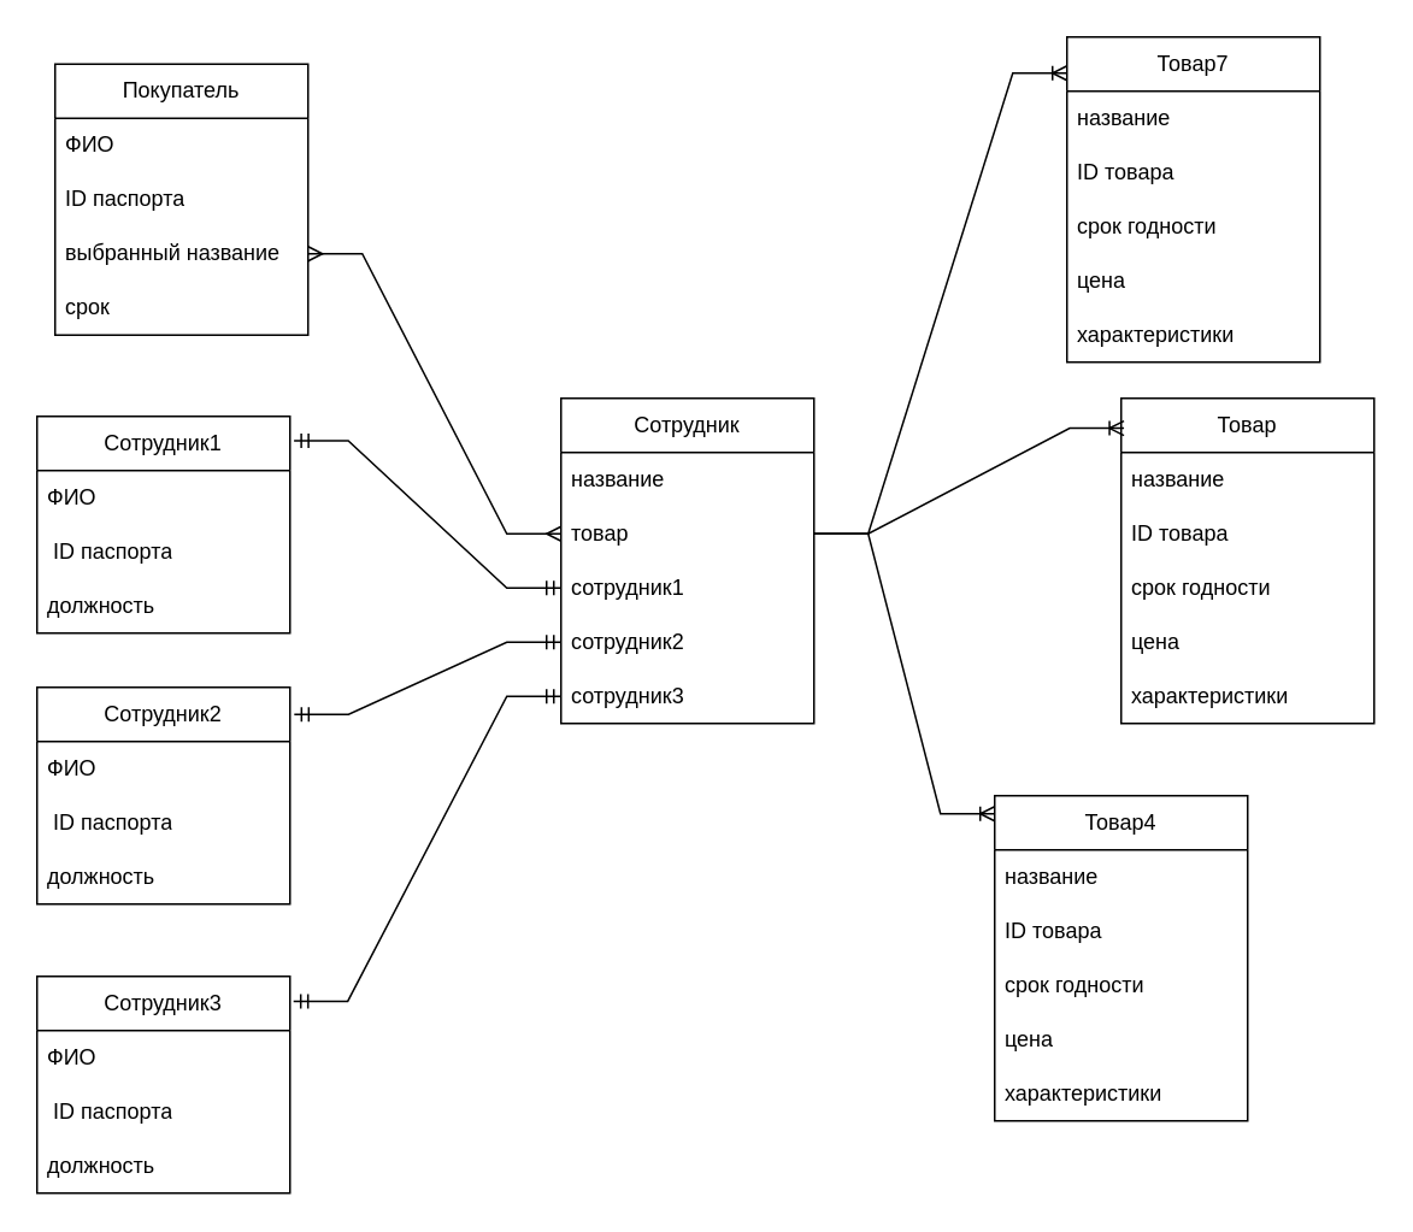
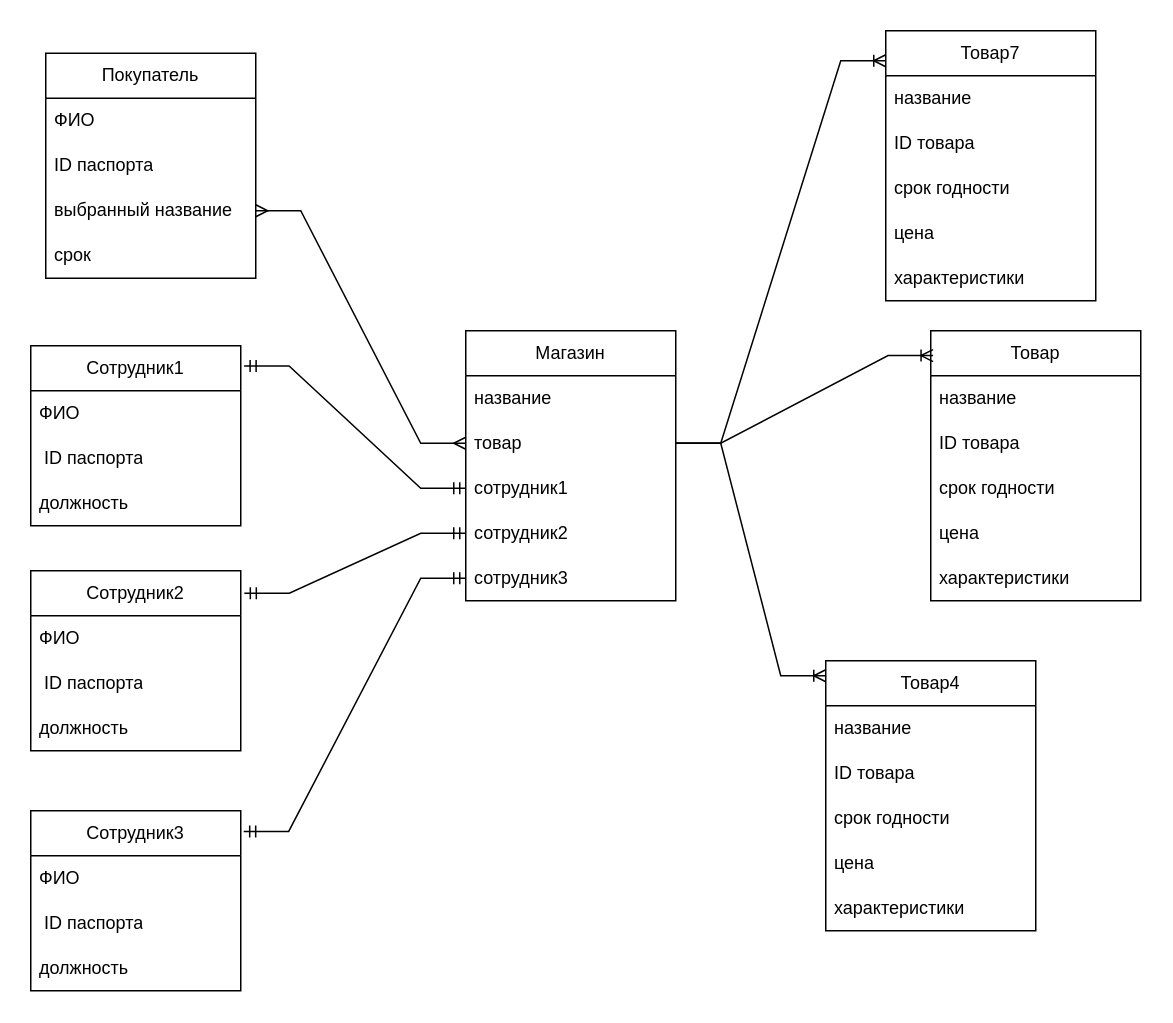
  <mxCell id="0" />
  <mxCell id="1" parent="0" />
  <mxCell id="2" value="Сотрудник1" style="swimlane;fontStyle=0;childLayout=stackLayout;horizontal=1;startSize=30;horizontalStack=0;resizeParent=1;resizeParentMax=0;resizeLast=0;collapsible=1;marginBottom=0;whiteSpace=wrap;html=1;" vertex="1" parent="1"><mxGeometry x="20" y="230" width="140" height="120" as="geometry" /></mxCell>
  <mxCell id="3" value="ФИО" style="text;strokeColor=none;fillColor=none;align=left;verticalAlign=middle;spacingLeft=4;spacingRight=4;overflow=hidden;points=[[0,0.5],[1,0.5]];portConstraint=eastwest;rotatable=0;whiteSpace=wrap;html=1;" vertex="1" parent="2"><mxGeometry y="30" width="140" height="30" as="geometry" /></mxCell>
  <mxCell id="4" value="&amp;nbsp;ID паспорта" style="text;strokeColor=none;fillColor=none;align=left;verticalAlign=middle;spacingLeft=4;spacingRight=4;overflow=hidden;points=[[0,0.5],[1,0.5]];portConstraint=eastwest;rotatable=0;whiteSpace=wrap;html=1;" vertex="1" parent="2"><mxGeometry y="60" width="140" height="30" as="geometry" /></mxCell>
  <mxCell id="5" value="должность" style="text;strokeColor=none;fillColor=none;align=left;verticalAlign=middle;spacingLeft=4;spacingRight=4;overflow=hidden;points=[[0,0.5],[1,0.5]];portConstraint=eastwest;rotatable=0;whiteSpace=wrap;html=1;" vertex="1" parent="2"><mxGeometry y="90" width="140" height="30" as="geometry" /></mxCell>
- <mxCell id="6" value="Сотрудник" style="swimlane;fontStyle=0;childLayout=stackLayout;horizontal=1;startSize=30;horizontalStack=0;resizeParent=1;resizeParentMax=0;resizeLast=0;collapsible=1;marginBottom=0;whiteSpace=wrap;html=1;" vertex="1" parent="1"><mxGeometry x="310" y="220" width="140" height="180" as="geometry" /></mxCell>
+ <mxCell id="6" value="Магазин" style="swimlane;fontStyle=0;childLayout=stackLayout;horizontal=1;startSize=30;horizontalStack=0;resizeParent=1;resizeParentMax=0;resizeLast=0;collapsible=1;marginBottom=0;whiteSpace=wrap;html=1;" vertex="1" parent="1"><mxGeometry x="310" y="220" width="140" height="180" as="geometry" /></mxCell>
  <mxCell id="7" value="название" style="text;strokeColor=none;fillColor=none;align=left;verticalAlign=middle;spacingLeft=4;spacingRight=4;overflow=hidden;points=[[0,0.5],[1,0.5]];portConstraint=eastwest;rotatable=0;whiteSpace=wrap;html=1;" vertex="1" parent="6"><mxGeometry y="30" width="140" height="30" as="geometry" /></mxCell>
  <mxCell id="8" value="товар" style="text;strokeColor=none;fillColor=none;align=left;verticalAlign=middle;spacingLeft=4;spacingRight=4;overflow=hidden;points=[[0,0.5],[1,0.5]];portConstraint=eastwest;rotatable=0;whiteSpace=wrap;html=1;" vertex="1" parent="6"><mxGeometry y="60" width="140" height="30" as="geometry" /></mxCell>
  <mxCell id="9" value="сотрудник1" style="text;strokeColor=none;fillColor=none;align=left;verticalAlign=middle;spacingLeft=4;spacingRight=4;overflow=hidden;points=[[0,0.5],[1,0.5]];portConstraint=eastwest;rotatable=0;whiteSpace=wrap;html=1;" vertex="1" parent="6"><mxGeometry y="90" width="140" height="30" as="geometry" /></mxCell>
  <mxCell id="10" value="сотрудник2" style="text;strokeColor=none;fillColor=none;align=left;verticalAlign=middle;spacingLeft=4;spacingRight=4;overflow=hidden;points=[[0,0.5],[1,0.5]];portConstraint=eastwest;rotatable=0;whiteSpace=wrap;html=1;" vertex="1" parent="6"><mxGeometry y="120" width="140" height="30" as="geometry" /></mxCell>
  <mxCell id="11" value="сотрудник3" style="text;strokeColor=none;fillColor=none;align=left;verticalAlign=middle;spacingLeft=4;spacingRight=4;overflow=hidden;points=[[0,0.5],[1,0.5]];portConstraint=eastwest;rotatable=0;whiteSpace=wrap;html=1;" vertex="1" parent="6"><mxGeometry y="150" width="140" height="30" as="geometry" /></mxCell>
  <mxCell id="12" value="Покупатель" style="swimlane;fontStyle=0;childLayout=stackLayout;horizontal=1;startSize=30;horizontalStack=0;resizeParent=1;resizeParentMax=0;resizeLast=0;collapsible=1;marginBottom=0;whiteSpace=wrap;html=1;" vertex="1" parent="1"><mxGeometry x="30" y="35" width="140" height="150" as="geometry" /></mxCell>
  <mxCell id="13" value="ФИО" style="text;strokeColor=none;fillColor=none;align=left;verticalAlign=middle;spacingLeft=4;spacingRight=4;overflow=hidden;points=[[0,0.5],[1,0.5]];portConstraint=eastwest;rotatable=0;whiteSpace=wrap;html=1;" vertex="1" parent="12"><mxGeometry y="30" width="140" height="30" as="geometry" /></mxCell>
  <mxCell id="14" value="ID паспорта" style="text;strokeColor=none;fillColor=none;align=left;verticalAlign=middle;spacingLeft=4;spacingRight=4;overflow=hidden;points=[[0,0.5],[1,0.5]];portConstraint=eastwest;rotatable=0;whiteSpace=wrap;html=1;" vertex="1" parent="12"><mxGeometry y="60" width="140" height="30" as="geometry" /></mxCell>
  <mxCell id="15" value="выбранный название" style="text;strokeColor=none;fillColor=none;align=left;verticalAlign=middle;spacingLeft=4;spacingRight=4;overflow=hidden;points=[[0,0.5],[1,0.5]];portConstraint=eastwest;rotatable=0;whiteSpace=wrap;html=1;" vertex="1" parent="12"><mxGeometry y="90" width="140" height="30" as="geometry" /></mxCell>
  <mxCell id="16" value="срок" style="text;strokeColor=none;fillColor=none;align=left;verticalAlign=middle;spacingLeft=4;spacingRight=4;overflow=hidden;points=[[0,0.5],[1,0.5]];portConstraint=eastwest;rotatable=0;whiteSpace=wrap;html=1;" vertex="1" parent="12"><mxGeometry y="120" width="140" height="30" as="geometry" /></mxCell>
  <mxCell id="17" value="Товар4" style="swimlane;fontStyle=0;childLayout=stackLayout;horizontal=1;startSize=30;horizontalStack=0;resizeParent=1;resizeParentMax=0;resizeLast=0;collapsible=1;marginBottom=0;whiteSpace=wrap;html=1;" vertex="1" parent="1"><mxGeometry x="550" y="440" width="140" height="180" as="geometry" /></mxCell>
  <mxCell id="18" value="название" style="text;strokeColor=none;fillColor=none;align=left;verticalAlign=middle;spacingLeft=4;spacingRight=4;overflow=hidden;points=[[0,0.5],[1,0.5]];portConstraint=eastwest;rotatable=0;whiteSpace=wrap;html=1;" vertex="1" parent="17"><mxGeometry y="30" width="140" height="30" as="geometry" /></mxCell>
  <mxCell id="19" value="ID товара" style="text;strokeColor=none;fillColor=none;align=left;verticalAlign=middle;spacingLeft=4;spacingRight=4;overflow=hidden;points=[[0,0.5],[1,0.5]];portConstraint=eastwest;rotatable=0;whiteSpace=wrap;html=1;" vertex="1" parent="17"><mxGeometry y="60" width="140" height="30" as="geometry" /></mxCell>
  <mxCell id="20" value="срок годности" style="text;strokeColor=none;fillColor=none;align=left;verticalAlign=middle;spacingLeft=4;spacingRight=4;overflow=hidden;points=[[0,0.5],[1,0.5]];portConstraint=eastwest;rotatable=0;whiteSpace=wrap;html=1;" vertex="1" parent="17"><mxGeometry y="90" width="140" height="30" as="geometry" /></mxCell>
  <mxCell id="21" value="цена" style="text;strokeColor=none;fillColor=none;align=left;verticalAlign=middle;spacingLeft=4;spacingRight=4;overflow=hidden;points=[[0,0.5],[1,0.5]];portConstraint=eastwest;rotatable=0;whiteSpace=wrap;html=1;" vertex="1" parent="17"><mxGeometry y="120" width="140" height="30" as="geometry" /></mxCell>
  <mxCell id="22" value="характеристики" style="text;strokeColor=none;fillColor=none;align=left;verticalAlign=middle;spacingLeft=4;spacingRight=4;overflow=hidden;points=[[0,0.5],[1,0.5]];portConstraint=eastwest;rotatable=0;whiteSpace=wrap;html=1;" vertex="1" parent="17"><mxGeometry y="150" width="140" height="30" as="geometry" /></mxCell>
  <mxCell id="23" value="Товар7" style="swimlane;fontStyle=0;childLayout=stackLayout;horizontal=1;startSize=30;horizontalStack=0;resizeParent=1;resizeParentMax=0;resizeLast=0;collapsible=1;marginBottom=0;whiteSpace=wrap;html=1;" vertex="1" parent="1"><mxGeometry x="590" y="20" width="140" height="180" as="geometry" /></mxCell>
  <mxCell id="24" value="название" style="text;strokeColor=none;fillColor=none;align=left;verticalAlign=middle;spacingLeft=4;spacingRight=4;overflow=hidden;points=[[0,0.5],[1,0.5]];portConstraint=eastwest;rotatable=0;whiteSpace=wrap;html=1;" vertex="1" parent="23"><mxGeometry y="30" width="140" height="30" as="geometry" /></mxCell>
  <mxCell id="25" value="ID товара" style="text;strokeColor=none;fillColor=none;align=left;verticalAlign=middle;spacingLeft=4;spacingRight=4;overflow=hidden;points=[[0,0.5],[1,0.5]];portConstraint=eastwest;rotatable=0;whiteSpace=wrap;html=1;" vertex="1" parent="23"><mxGeometry y="60" width="140" height="30" as="geometry" /></mxCell>
  <mxCell id="26" value="срок годности" style="text;strokeColor=none;fillColor=none;align=left;verticalAlign=middle;spacingLeft=4;spacingRight=4;overflow=hidden;points=[[0,0.5],[1,0.5]];portConstraint=eastwest;rotatable=0;whiteSpace=wrap;html=1;" vertex="1" parent="23"><mxGeometry y="90" width="140" height="30" as="geometry" /></mxCell>
  <mxCell id="27" value="цена" style="text;strokeColor=none;fillColor=none;align=left;verticalAlign=middle;spacingLeft=4;spacingRight=4;overflow=hidden;points=[[0,0.5],[1,0.5]];portConstraint=eastwest;rotatable=0;whiteSpace=wrap;html=1;" vertex="1" parent="23"><mxGeometry y="120" width="140" height="30" as="geometry" /></mxCell>
  <mxCell id="28" value="характеристики" style="text;strokeColor=none;fillColor=none;align=left;verticalAlign=middle;spacingLeft=4;spacingRight=4;overflow=hidden;points=[[0,0.5],[1,0.5]];portConstraint=eastwest;rotatable=0;whiteSpace=wrap;html=1;" vertex="1" parent="23"><mxGeometry y="150" width="140" height="30" as="geometry" /></mxCell>
  <mxCell id="29" value="Товар" style="swimlane;fontStyle=0;childLayout=stackLayout;horizontal=1;startSize=30;horizontalStack=0;resizeParent=1;resizeParentMax=0;resizeLast=0;collapsible=1;marginBottom=0;whiteSpace=wrap;html=1;" vertex="1" parent="1"><mxGeometry x="620" y="220" width="140" height="180" as="geometry" /></mxCell>
  <mxCell id="30" value="название" style="text;strokeColor=none;fillColor=none;align=left;verticalAlign=middle;spacingLeft=4;spacingRight=4;overflow=hidden;points=[[0,0.5],[1,0.5]];portConstraint=eastwest;rotatable=0;whiteSpace=wrap;html=1;" vertex="1" parent="29"><mxGeometry y="30" width="140" height="30" as="geometry" /></mxCell>
  <mxCell id="31" value="ID товара" style="text;strokeColor=none;fillColor=none;align=left;verticalAlign=middle;spacingLeft=4;spacingRight=4;overflow=hidden;points=[[0,0.5],[1,0.5]];portConstraint=eastwest;rotatable=0;whiteSpace=wrap;html=1;" vertex="1" parent="29"><mxGeometry y="60" width="140" height="30" as="geometry" /></mxCell>
  <mxCell id="32" value="срок годности" style="text;strokeColor=none;fillColor=none;align=left;verticalAlign=middle;spacingLeft=4;spacingRight=4;overflow=hidden;points=[[0,0.5],[1,0.5]];portConstraint=eastwest;rotatable=0;whiteSpace=wrap;html=1;" vertex="1" parent="29"><mxGeometry y="90" width="140" height="30" as="geometry" /></mxCell>
  <mxCell id="33" value="цена" style="text;strokeColor=none;fillColor=none;align=left;verticalAlign=middle;spacingLeft=4;spacingRight=4;overflow=hidden;points=[[0,0.5],[1,0.5]];portConstraint=eastwest;rotatable=0;whiteSpace=wrap;html=1;" vertex="1" parent="29"><mxGeometry y="120" width="140" height="30" as="geometry" /></mxCell>
  <mxCell id="34" value="характеристики" style="text;strokeColor=none;fillColor=none;align=left;verticalAlign=middle;spacingLeft=4;spacingRight=4;overflow=hidden;points=[[0,0.5],[1,0.5]];portConstraint=eastwest;rotatable=0;whiteSpace=wrap;html=1;" vertex="1" parent="29"><mxGeometry y="150" width="140" height="30" as="geometry" /></mxCell>
  <mxCell id="35" value="" style="edgeStyle=entityRelationEdgeStyle;fontSize=12;html=1;endArrow=ERoneToMany;rounded=0;exitX=1;exitY=0.5;exitDx=0;exitDy=0;entryX=0.011;entryY=0.092;entryDx=0;entryDy=0;entryPerimeter=0;" edge="1" parent="1" source="8" target="29"><mxGeometry width="100" height="100" relative="1" as="geometry"><mxPoint x="520" y="330" as="sourcePoint" /><mxPoint x="620" y="230" as="targetPoint" /></mxGeometry></mxCell>
  <mxCell id="36" value="" style="edgeStyle=entityRelationEdgeStyle;fontSize=12;html=1;endArrow=ERoneToMany;rounded=0;entryX=0.011;entryY=0.092;entryDx=0;entryDy=0;entryPerimeter=0;exitX=1;exitY=0.5;exitDx=0;exitDy=0;" edge="1" parent="1" source="8"><mxGeometry width="100" height="100" relative="1" as="geometry"><mxPoint x="420" y="98" as="sourcePoint" /><mxPoint x="590" y="40" as="targetPoint" /></mxGeometry></mxCell>
  <mxCell id="37" value="" style="edgeStyle=entityRelationEdgeStyle;fontSize=12;html=1;endArrow=ERoneToMany;rounded=0;exitX=1;exitY=0.5;exitDx=0;exitDy=0;entryX=0.011;entryY=0.092;entryDx=0;entryDy=0;entryPerimeter=0;" edge="1" parent="1" source="8"><mxGeometry width="100" height="100" relative="1" as="geometry"><mxPoint x="378" y="508" as="sourcePoint" /><mxPoint x="550" y="450" as="targetPoint" /></mxGeometry></mxCell>
  <mxCell id="38" value="" style="edgeStyle=entityRelationEdgeStyle;fontSize=12;html=1;endArrow=ERmandOne;startArrow=ERmandOne;rounded=0;exitX=1.016;exitY=0.112;exitDx=0;exitDy=0;exitPerimeter=0;" edge="1" parent="1" source="2"><mxGeometry width="100" height="100" relative="1" as="geometry"><mxPoint x="210" y="425" as="sourcePoint" /><mxPoint x="310" y="325" as="targetPoint" /></mxGeometry></mxCell>
  <mxCell id="39" value="" style="edgeStyle=entityRelationEdgeStyle;fontSize=12;html=1;endArrow=ERmany;startArrow=ERmany;rounded=0;entryX=0;entryY=0.5;entryDx=0;entryDy=0;exitX=1;exitY=0.5;exitDx=0;exitDy=0;" edge="1" parent="1" source="15" target="8"><mxGeometry width="100" height="100" relative="1" as="geometry"><mxPoint x="250" y="160" as="sourcePoint" /><mxPoint x="260" y="430" as="targetPoint" /></mxGeometry></mxCell>
  <mxCell id="40" value="Сотрудник3" style="swimlane;fontStyle=0;childLayout=stackLayout;horizontal=1;startSize=30;horizontalStack=0;resizeParent=1;resizeParentMax=0;resizeLast=0;collapsible=1;marginBottom=0;whiteSpace=wrap;html=1;" vertex="1" parent="1"><mxGeometry x="20" y="540" width="140" height="120" as="geometry" /></mxCell>
  <mxCell id="41" value="ФИО" style="text;strokeColor=none;fillColor=none;align=left;verticalAlign=middle;spacingLeft=4;spacingRight=4;overflow=hidden;points=[[0,0.5],[1,0.5]];portConstraint=eastwest;rotatable=0;whiteSpace=wrap;html=1;" vertex="1" parent="40"><mxGeometry y="30" width="140" height="30" as="geometry" /></mxCell>
  <mxCell id="42" value="&amp;nbsp;ID паспорта" style="text;strokeColor=none;fillColor=none;align=left;verticalAlign=middle;spacingLeft=4;spacingRight=4;overflow=hidden;points=[[0,0.5],[1,0.5]];portConstraint=eastwest;rotatable=0;whiteSpace=wrap;html=1;" vertex="1" parent="40"><mxGeometry y="60" width="140" height="30" as="geometry" /></mxCell>
  <mxCell id="43" value="должность" style="text;strokeColor=none;fillColor=none;align=left;verticalAlign=middle;spacingLeft=4;spacingRight=4;overflow=hidden;points=[[0,0.5],[1,0.5]];portConstraint=eastwest;rotatable=0;whiteSpace=wrap;html=1;" vertex="1" parent="40"><mxGeometry y="90" width="140" height="30" as="geometry" /></mxCell>
  <mxCell id="44" value="Сотрудник2" style="swimlane;fontStyle=0;childLayout=stackLayout;horizontal=1;startSize=30;horizontalStack=0;resizeParent=1;resizeParentMax=0;resizeLast=0;collapsible=1;marginBottom=0;whiteSpace=wrap;html=1;" vertex="1" parent="1"><mxGeometry x="20" y="380" width="140" height="120" as="geometry" /></mxCell>
  <mxCell id="45" value="ФИО" style="text;strokeColor=none;fillColor=none;align=left;verticalAlign=middle;spacingLeft=4;spacingRight=4;overflow=hidden;points=[[0,0.5],[1,0.5]];portConstraint=eastwest;rotatable=0;whiteSpace=wrap;html=1;" vertex="1" parent="44"><mxGeometry y="30" width="140" height="30" as="geometry" /></mxCell>
  <mxCell id="46" value="&amp;nbsp;ID паспорта" style="text;strokeColor=none;fillColor=none;align=left;verticalAlign=middle;spacingLeft=4;spacingRight=4;overflow=hidden;points=[[0,0.5],[1,0.5]];portConstraint=eastwest;rotatable=0;whiteSpace=wrap;html=1;" vertex="1" parent="44"><mxGeometry y="60" width="140" height="30" as="geometry" /></mxCell>
  <mxCell id="47" value="должность" style="text;strokeColor=none;fillColor=none;align=left;verticalAlign=middle;spacingLeft=4;spacingRight=4;overflow=hidden;points=[[0,0.5],[1,0.5]];portConstraint=eastwest;rotatable=0;whiteSpace=wrap;html=1;" vertex="1" parent="44"><mxGeometry y="90" width="140" height="30" as="geometry" /></mxCell>
  <mxCell id="48" value="" style="edgeStyle=entityRelationEdgeStyle;fontSize=12;html=1;endArrow=ERmandOne;startArrow=ERmandOne;rounded=0;exitX=1.014;exitY=0.115;exitDx=0;exitDy=0;exitPerimeter=0;entryX=0;entryY=0.5;entryDx=0;entryDy=0;" edge="1" parent="1" source="40" target="11"><mxGeometry width="100" height="100" relative="1" as="geometry"><mxPoint x="350" y="580" as="sourcePoint" /><mxPoint x="300" y="390" as="targetPoint" /></mxGeometry></mxCell>
  <mxCell id="49" value="" style="edgeStyle=entityRelationEdgeStyle;fontSize=12;html=1;endArrow=ERmandOne;startArrow=ERmandOne;rounded=0;entryX=0;entryY=0.5;entryDx=0;entryDy=0;exitX=1.017;exitY=0.125;exitDx=0;exitDy=0;exitPerimeter=0;" edge="1" parent="1" source="44" target="10"><mxGeometry width="100" height="100" relative="1" as="geometry"><mxPoint x="210" y="450" as="sourcePoint" /><mxPoint x="310" y="350" as="targetPoint" /></mxGeometry></mxCell>
